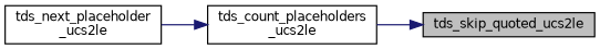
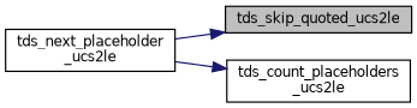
  digraph {
    fontname="DejaVu Sans"
    rankdir=RL
    node [color=black fillcolor=white fontname="DejaVu Sans" fontsize=10 shape=record style=filled]
    edge [color=midnightblue dir=back fontname="DejaVu Sans" fontsize=10 labelfontname=Helvetica labelfontsize=10 style=solid]
    n1 [fillcolor=grey75 fontcolor=black height=0.2 label=tds_skip_quoted_ucs2le width=0.4]
    n2 [height=0.2 label="tds_next_placeholder\l_ucs2le" width=0.4]
    n3 [height=0.2 label="tds_count_placeholders\l_ucs2le" width=0.4]
-   n1 -> n3
+   n1 -> n2
    n3 -> n2
  }
